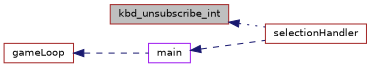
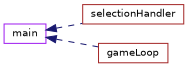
  digraph {
    rankdir=LR
    node [color=brown fillcolor=white fontname=Helvetica fontsize=10 shape=record style=filled]
    edge [color=midnightblue dir=back fontname=Helvetica fontsize=10 labelfontname=Helvetica labelfontsize=10 style=dashed]
-   n1 [fillcolor=grey75 fontcolor=black height=0.2 label=kbd_unsubscribe_int width=0.4]
    n2 [height=0.2 label=selectionHandler width=0.4]
    n3 [height=0.2 label=gameLoop width=0.4]
    n4 [color=purple height=0.2 label=main width=0.4]
-   n1 -> n2 [style=dotted]
-   n3 -> n4
+   n4 -> n3
    n4 -> n2
  }
